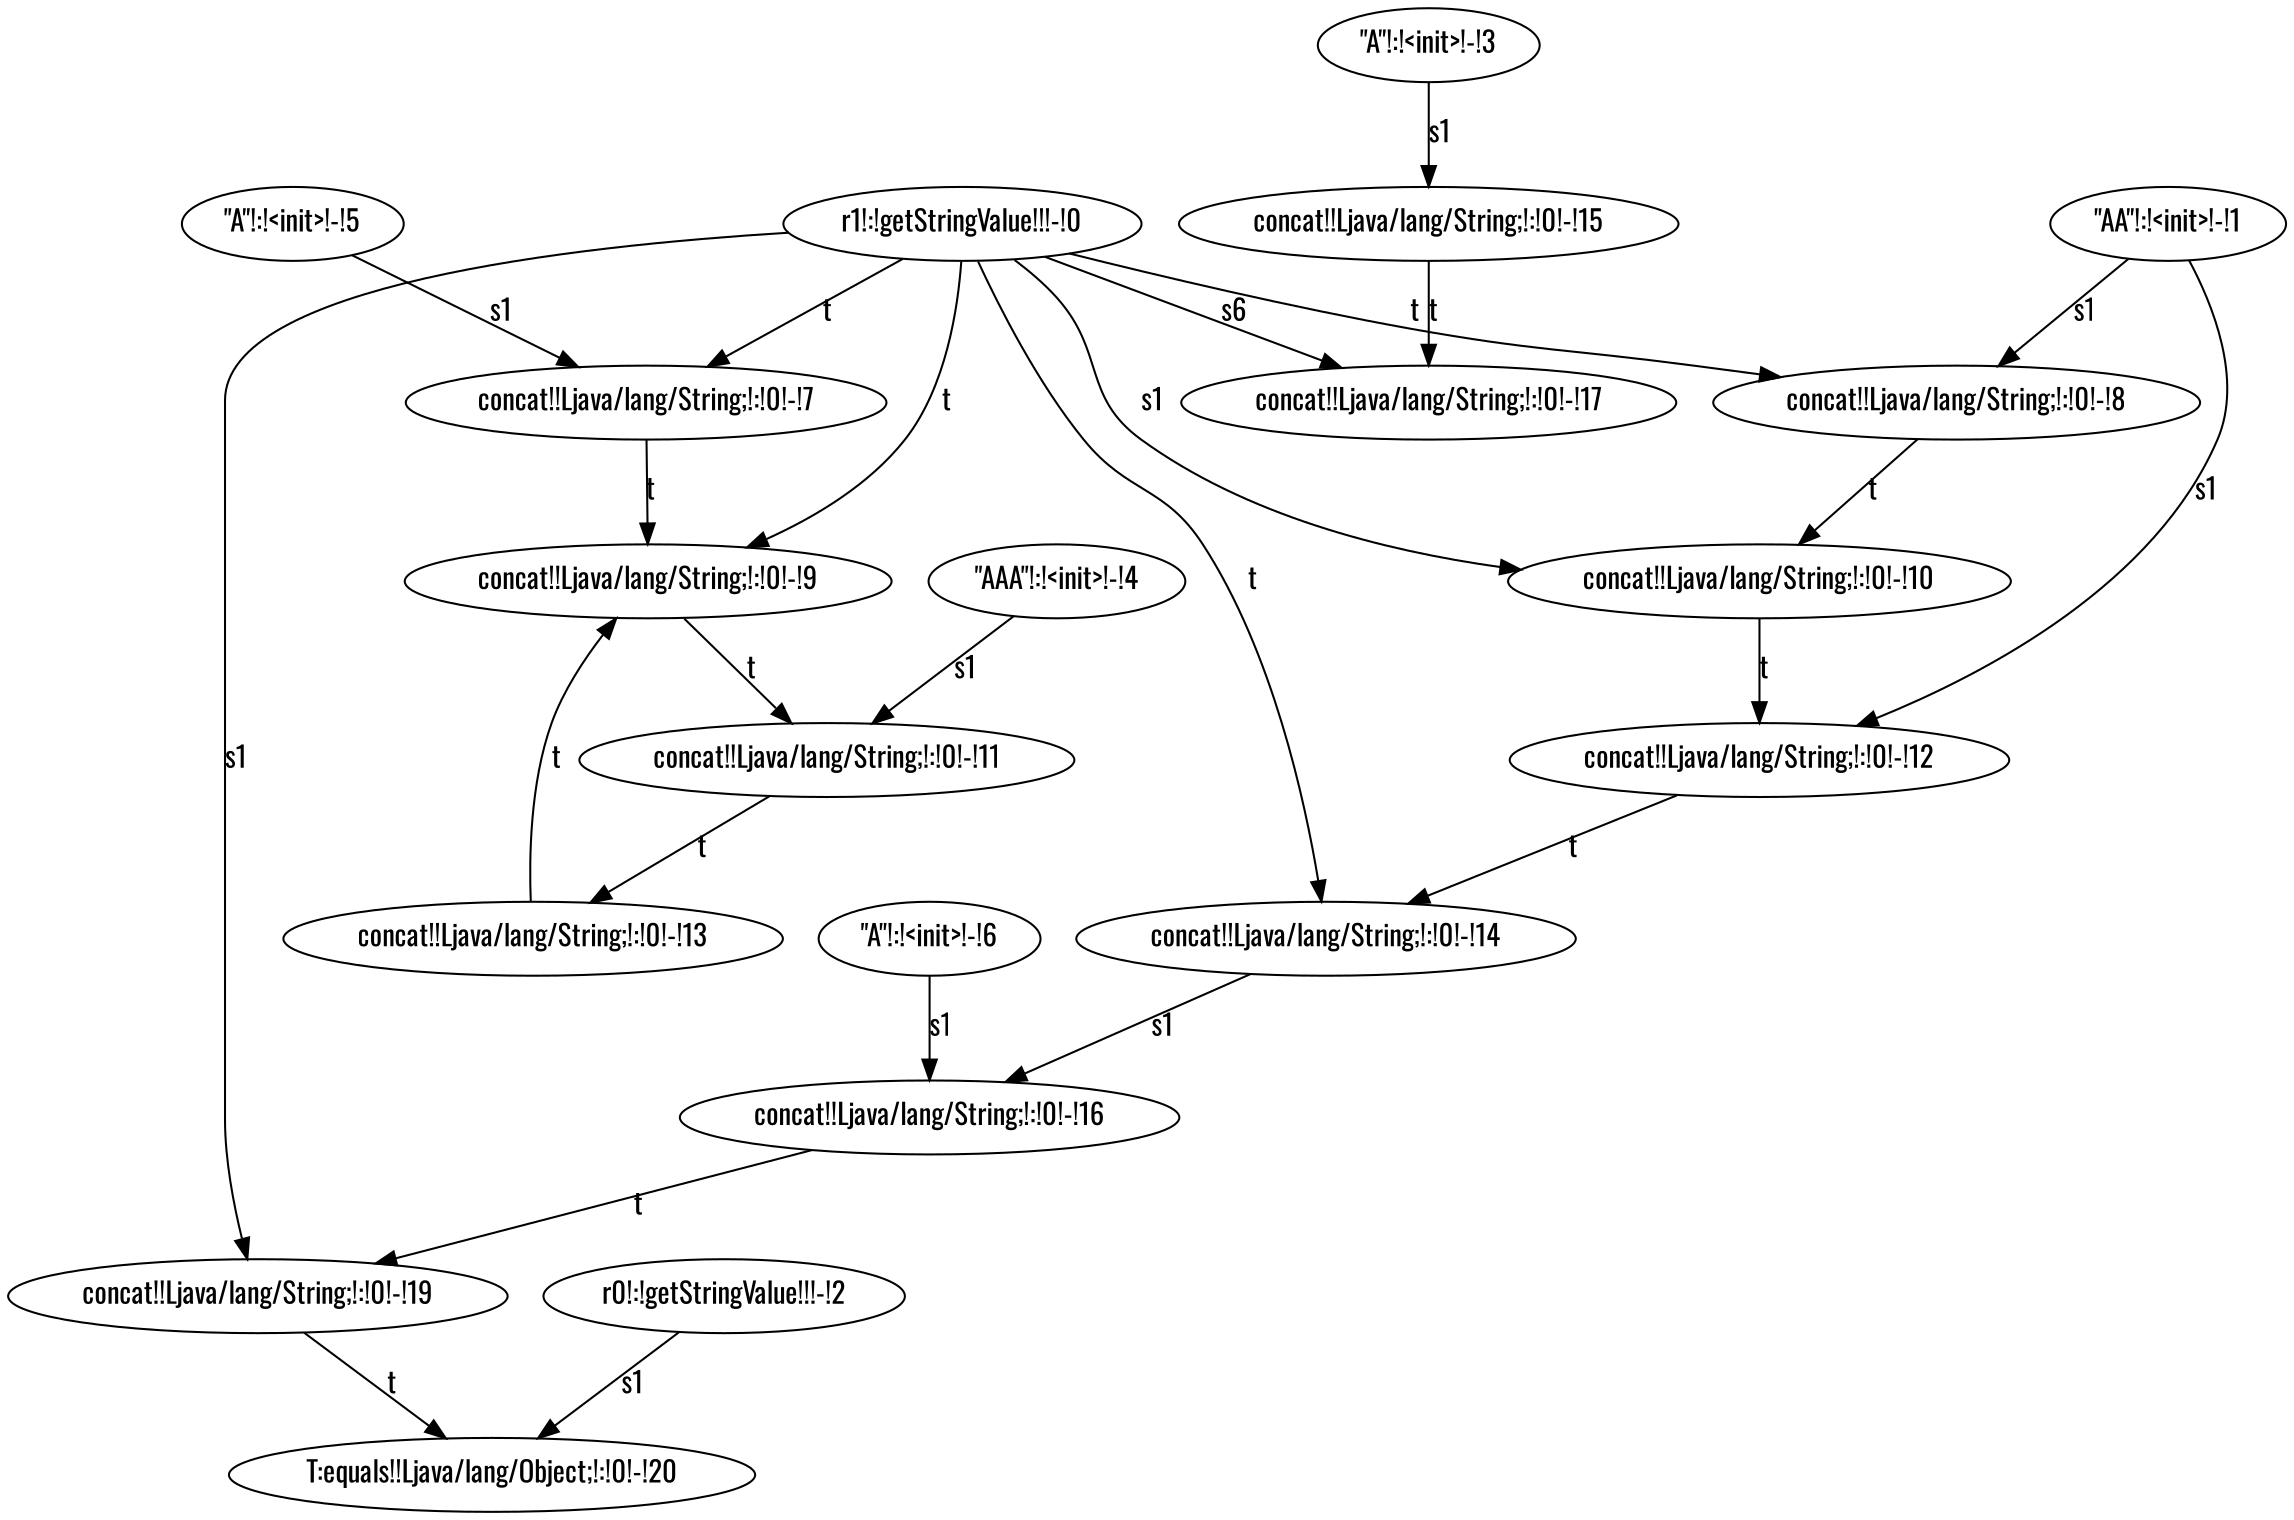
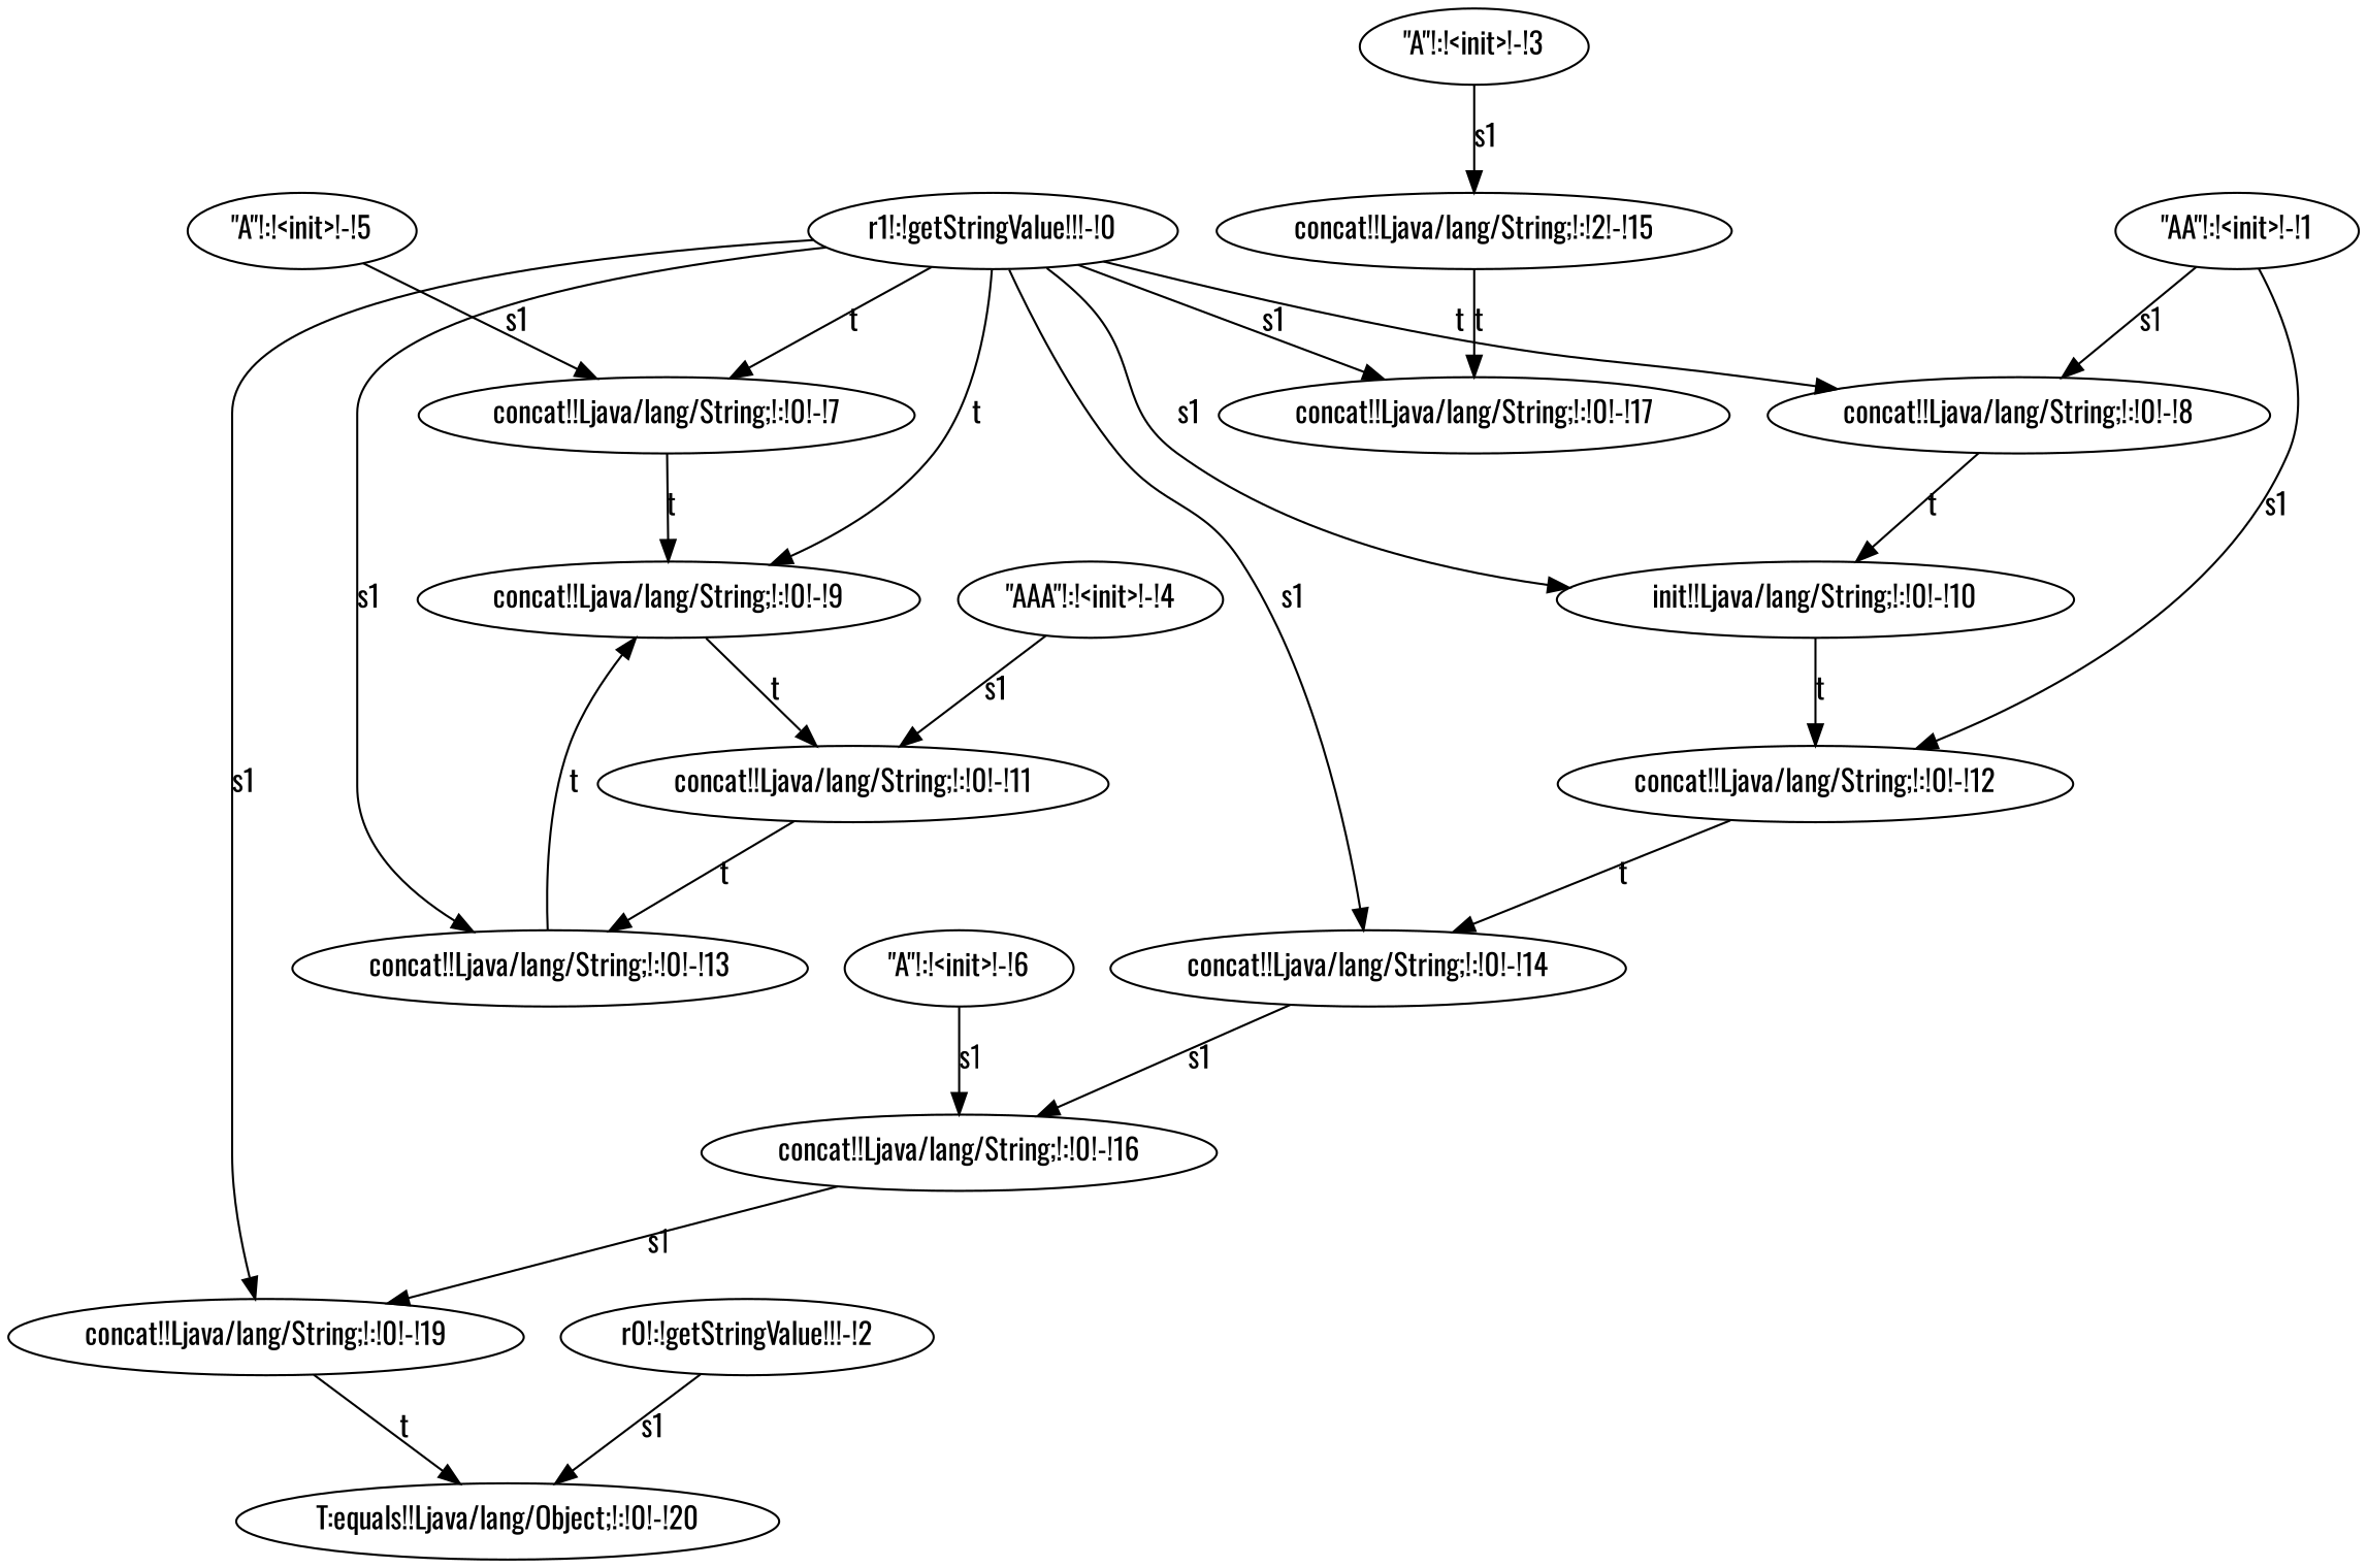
  digraph {
    fontname=Oswald
    node [fontname=Oswald]
    edge [fontname=Oswald]
    n1 [label="concat!!Ljava/lang/String;!:!0!-!7"]
    n2 [label="concat!!Ljava/lang/String;!:!0!-!9"]
    n3 [label="concat!!Ljava/lang/String;!:!0!-!11"]
    n4 [label="r1!:!getStringValue!!!-!0"]
    n5 [label="concat!!Ljava/lang/String;!:!0!-!19"]
    n6 [label="concat!!Ljava/lang/String;!:!0!-!17"]
    n7 [label="concat!!Ljava/lang/String;!:!0!-!13"]
-   n8 [label="concat!!Ljava/lang/String;!:!0!-!10"]
+   n8 [label="init!!Ljava/lang/String;!:!0!-!10"]
    n9 [label="concat!!Ljava/lang/String;!:!0!-!8"]
    n10 [label="concat!!Ljava/lang/String;!:!0!-!14"]
    n11 [label="T:equals!!Ljava/lang/Object;!:!0!-!20"]
    n12 [label="concat!!Ljava/lang/String;!:!0!-!12"]
    n13 [label="concat!!Ljava/lang/String;!:!0!-!16"]
    n14 [label="\"A\"!:!<init>!-!5"]
    n15 [label="r0!:!getStringValue!!!-!2"]
    n16 [label="\"A\"!:!<init>!-!3"]
-   n17 [label="concat!!Ljava/lang/String;!:!0!-!15"]
+   n17 [label="concat!!Ljava/lang/String;!:!2!-!15"]
    n18 [label="\"AAA\"!:!<init>!-!4"]
    n19 [label="\"AA\"!:!<init>!-!1"]
    n20 [label="\"A\"!:!<init>!-!6"]
    n1 -> n2 [label=t]
    n2 -> n3 [label=t]
    n3 -> n7 [label=t]
    n4 -> n1 [label=t]
    n4 -> n2 [label=t]
    n4 -> n5 [label=s1]
-   n4 -> n6 [label=s6]
+   n4 -> n6 [label=s1]
+   n4 -> n7 [label=s1]
    n4 -> n8 [label=s1]
    n4 -> n9 [label=t]
-   n4 -> n10 [label=t]
+   n4 -> n10 [label=s1]
    n5 -> n11 [label=t]
    n7 -> n2 [label=t]
    n8 -> n12 [label=t]
    n9 -> n8 [label=t]
    n10 -> n13 [label=s1]
    n12 -> n10 [label=t]
-   n13 -> n5 [label=t]
+   n13 -> n5 [label=s1]
    n14 -> n1 [label=s1]
    n15 -> n11 [label=s1]
    n16 -> n17 [label=s1]
    n17 -> n6 [label=t]
    n18 -> n3 [label=s1]
    n19 -> n9 [label=s1]
    n19 -> n12 [label=s1]
    n20 -> n13 [label=s1]
  }
